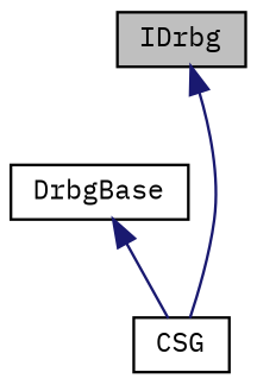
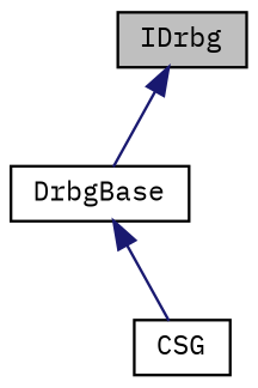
  digraph {
    fontname="IBM Plex Mono"
    node [color=black fillcolor=white fontname="IBM Plex Mono" fontsize=10 shape=record style=filled]
    edge [color=midnightblue dir=back fontname="IBM Plex Mono" fontsize=10 labelfontname=Helvetica labelfontsize=10 style=solid]
    n1 [fillcolor=grey75 fontcolor=black height=0.2 label=IDrbg width=0.4]
    n2 [height=0.2 label=DrbgBase width=0.4]
    n3 [height=0.2 label=CSG width=0.4]
-   n1 -> n3
+   n1 -> n2
    n2 -> n3
  }
